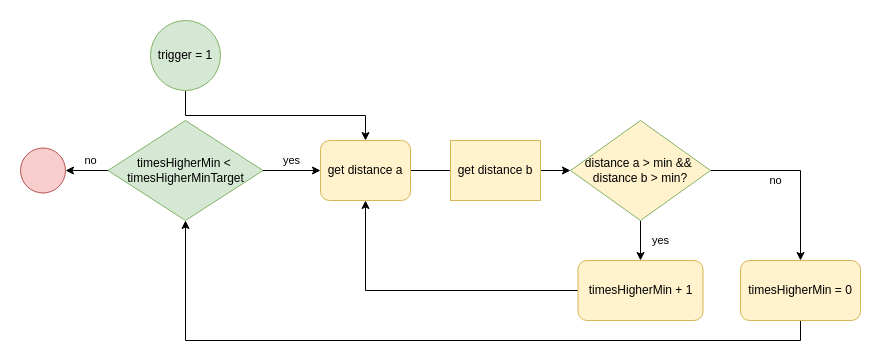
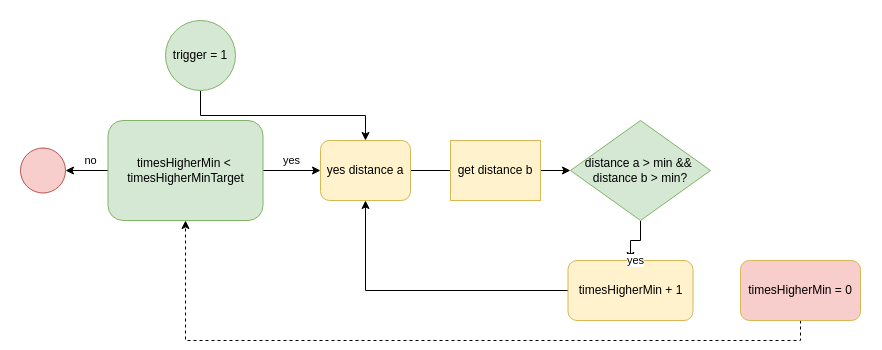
  <mxCell id="0" />
  <mxCell id="1" parent="0" />
  <mxCell id="2" parent="1" style="edgeStyle=orthogonalEdgeStyle;rounded=0;orthogonalLoop=1;jettySize=auto;html=1;exitX=1;exitY=0.5;exitDx=0;exitDy=0;endArrow=none;" edge="1" target="13" source="3"><mxGeometry as="geometry" relative="1" /></mxCell>
- <mxCell id="3" value="get distance a" parent="1" vertex="1" style="rounded=1;whiteSpace=wrap;html=1;fillColor=#fff2cc;strokeColor=#d6b656;"><mxGeometry as="geometry" height="60" width="90" y="140" x="320" /></mxCell>
+ <mxCell id="3" value="yes distance a" parent="1" vertex="1" style="rounded=1;whiteSpace=wrap;html=1;fillColor=#fff2cc;strokeColor=#d6b656;"><mxGeometry as="geometry" height="60" width="90" y="140" x="320" /></mxCell>
  <mxCell id="4" value="yes" parent="1" style="edgeStyle=orthogonalEdgeStyle;rounded=0;orthogonalLoop=1;jettySize=auto;html=1;exitX=1;exitY=0.5;exitDx=0;exitDy=0;entryX=0;entryY=0.5;entryDx=0;entryDy=0;" edge="1" target="3" source="6"><mxGeometry as="geometry" y="10" x="-0.043" relative="1"><mxPoint as="offset" /></mxGeometry></mxCell>
  <mxCell id="5" value="no" parent="1" style="edgeStyle=orthogonalEdgeStyle;rounded=0;orthogonalLoop=1;jettySize=auto;html=1;exitX=0;exitY=0.5;exitDx=0;exitDy=0;entryX=1;entryY=0.5;entryDx=0;entryDy=0;" edge="1" target="16" source="6"><mxGeometry as="geometry" y="-10" x="-0.176" relative="1"><mxPoint as="targetPoint" y="169.667" x="70" /><mxPoint as="offset" /></mxGeometry></mxCell>
- <mxCell id="6" value="timesHigherMin &amp;lt;&amp;nbsp;&lt;br&gt;timesHigherMinTarget" parent="1" vertex="1" style="rhombus;whiteSpace=wrap;html=1;fillColor=#d5e8d4;strokeColor=#82b366;"><mxGeometry as="geometry" height="100" width="155" y="120" x="107.5" /></mxCell>
+ <mxCell id="6" value="timesHigherMin &amp;lt;&amp;nbsp;&lt;br&gt;timesHigherMinTarget" parent="1" vertex="1" style="whiteSpace=wrap;html=1;fillColor=#d5e8d4;strokeColor=#82b366;rounded=1;"><mxGeometry as="geometry" height="100" width="155" y="120" x="107.5" /></mxCell>
  <mxCell id="7" parent="1" style="edgeStyle=orthogonalEdgeStyle;rounded=0;orthogonalLoop=1;jettySize=auto;html=1;exitX=0;exitY=0.5;exitDx=0;exitDy=0;" edge="1" target="3" source="8"><mxGeometry as="geometry" relative="1" /></mxCell>
- <mxCell id="8" value="timesHigherMin + 1" parent="1" vertex="1" style="rounded=1;whiteSpace=wrap;html=1;fillColor=#fff2cc;strokeColor=#d6b656;"><mxGeometry as="geometry" height="60" width="125" y="260" x="577.5" /></mxCell>
+ <mxCell id="8" value="timesHigherMin + 1" parent="1" vertex="1" style="rounded=1;whiteSpace=wrap;html=1;fillColor=#fff2cc;strokeColor=#d6b656;"><mxGeometry x="567.5" y="260" as="geometry" height="60" width="125" /></mxCell>
  <mxCell id="9" value="yes" parent="1" style="edgeStyle=orthogonalEdgeStyle;rounded=0;orthogonalLoop=1;jettySize=auto;html=1;exitX=0.5;exitY=1;exitDx=0;exitDy=0;" edge="1" target="8" source="11"><mxGeometry as="geometry" y="20" relative="1"><mxPoint as="offset" /></mxGeometry></mxCell>
- <mxCell id="10" value="no" parent="1" style="edgeStyle=orthogonalEdgeStyle;rounded=0;orthogonalLoop=1;jettySize=auto;html=1;exitX=1;exitY=0.5;exitDx=0;exitDy=0;entryX=0.5;entryY=0;entryDx=0;entryDy=0;" edge="1" target="15" source="11"><mxGeometry as="geometry" y="-10" x="-0.273" relative="1"><mxPoint as="offset" /></mxGeometry></mxCell>
- <mxCell id="11" value="distance a &amp;gt; min &amp;amp;&amp;amp;&amp;nbsp;&lt;br&gt;distance b &amp;gt; min?" parent="1" vertex="1" style="rhombus;whiteSpace=wrap;html=1;fillColor=#fff2cc;strokeColor=#82b366;"><mxGeometry as="geometry" height="100" width="140" y="120" x="570" /></mxCell>
+ <mxCell id="11" value="distance a &amp;gt; min &amp;amp;&amp;amp;&amp;nbsp;&lt;br&gt;distance b &amp;gt; min?" parent="1" vertex="1" style="rhombus;whiteSpace=wrap;html=1;fillColor=#d5e8d4;strokeColor=#82b366;"><mxGeometry as="geometry" height="100" width="140" y="120" x="570" /></mxCell>
  <mxCell id="12" parent="1" style="edgeStyle=orthogonalEdgeStyle;rounded=0;orthogonalLoop=1;jettySize=auto;html=1;exitX=1;exitY=0.5;exitDx=0;exitDy=0;entryX=0;entryY=0.5;entryDx=0;entryDy=0;" edge="1" target="11" source="13"><mxGeometry as="geometry" relative="1" /></mxCell>
  <mxCell id="13" value="get distance b" parent="1" vertex="1" style="whiteSpace=wrap;html=1;fillColor=#fff2cc;strokeColor=#d6b656;rounded=0;"><mxGeometry as="geometry" height="60" width="90" y="140" x="450" /></mxCell>
- <mxCell id="14" parent="1" style="edgeStyle=orthogonalEdgeStyle;rounded=0;orthogonalLoop=1;jettySize=auto;html=1;exitX=0.5;exitY=1;exitDx=0;exitDy=0;entryX=0.5;entryY=1;entryDx=0;entryDy=0;" edge="1" target="6" source="15"><mxGeometry as="geometry" relative="1" /></mxCell>
- <mxCell id="15" value="timesHigherMin = 0" parent="1" vertex="1" style="rounded=1;whiteSpace=wrap;html=1;fillColor=#fff2cc;strokeColor=#d6b656;"><mxGeometry as="geometry" height="60" width="120" y="260" x="740" /></mxCell>
+ <mxCell id="14" parent="1" style="edgeStyle=orthogonalEdgeStyle;rounded=0;orthogonalLoop=1;jettySize=auto;html=1;exitX=0.5;exitY=1;exitDx=0;exitDy=0;entryX=0.5;entryY=1;entryDx=0;entryDy=0;dashed=1;" edge="1" target="6" source="15"><mxGeometry as="geometry" relative="1" /></mxCell>
+ <mxCell id="15" value="timesHigherMin = 0" parent="1" vertex="1" style="rounded=1;whiteSpace=wrap;html=1;fillColor=#f8cecc;strokeColor=#d6b656;"><mxGeometry as="geometry" height="60" width="120" y="260" x="740" /></mxCell>
  <mxCell id="16" value="" parent="1" vertex="1" style="ellipse;whiteSpace=wrap;html=1;fillColor=#f8cecc;strokeColor=#b85450;"><mxGeometry as="geometry" height="45" width="45" y="147.5" x="20" /></mxCell>
  <mxCell id="17" parent="1" style="edgeStyle=orthogonalEdgeStyle;rounded=0;orthogonalLoop=1;jettySize=auto;html=1;exitX=0.5;exitY=1;exitDx=0;exitDy=0;" edge="1" target="3" source="18"><mxGeometry as="geometry" relative="1" /></mxCell>
- <mxCell id="18" value="trigger = 1" parent="1" vertex="1" style="ellipse;whiteSpace=wrap;html=1;fillColor=#d5e8d4;strokeColor=#82b366;"><mxGeometry as="geometry" height="70" width="70" y="20" x="150" /></mxCell>
+ <mxCell id="18" value="trigger = 1" parent="1" vertex="1" style="ellipse;whiteSpace=wrap;html=1;fillColor=#d5e8d4;strokeColor=#82b366;"><mxGeometry x="165" y="20" as="geometry" height="70" width="70" /></mxCell>
